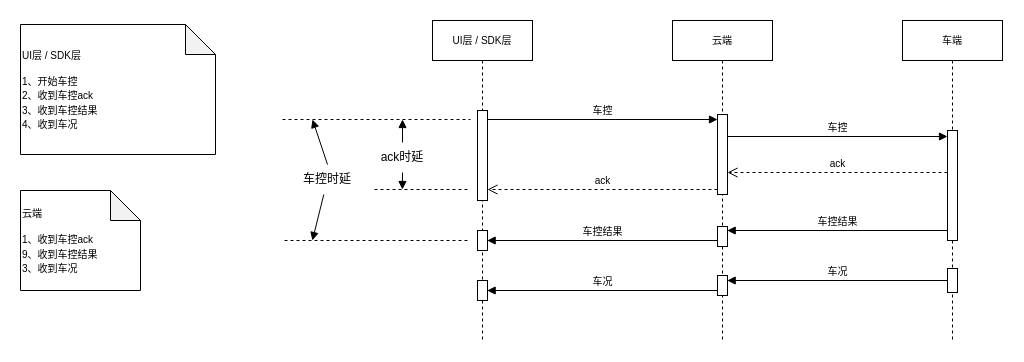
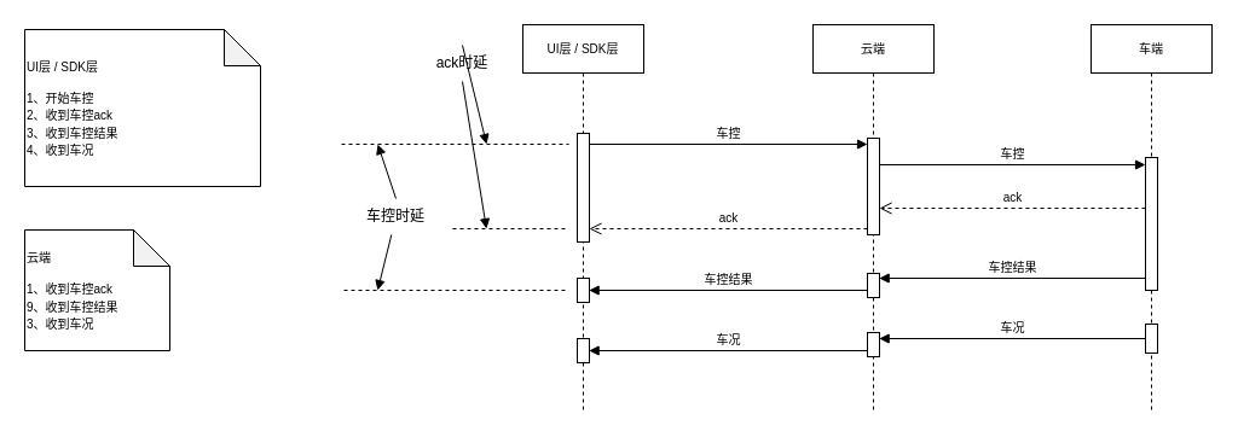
  <mxCell id="0" />
  <mxCell id="1" parent="0" />
  <mxCell id="2" value="&lt;span style=&quot;font-size: 10px;&quot;&gt;UI层 / SDK层&lt;/span&gt;" style="shape=umlLifeline;perimeter=lifelinePerimeter;whiteSpace=wrap;html=1;container=1;dropTarget=0;collapsible=0;recursiveResize=0;outlineConnect=0;portConstraint=eastwest;newEdgeStyle={&quot;curved&quot;:0,&quot;rounded&quot;:0};" parent="1" vertex="1"><mxGeometry x="432" y="20" width="100" height="320" as="geometry" /></mxCell>
  <mxCell id="3" value="" style="html=1;points=[[0,0,0,0,5],[0,1,0,0,-5],[1,0,0,0,5],[1,1,0,0,-5]];perimeter=orthogonalPerimeter;outlineConnect=0;targetShapes=umlLifeline;portConstraint=eastwest;newEdgeStyle={&quot;curved&quot;:0,&quot;rounded&quot;:0};" parent="2" vertex="1"><mxGeometry x="45" y="90" width="10" height="90" as="geometry" /></mxCell>
  <mxCell id="4" value="" style="html=1;points=[[0,0,0,0,5],[0,1,0,0,-5],[1,0,0,0,5],[1,1,0,0,-5]];perimeter=orthogonalPerimeter;outlineConnect=0;targetShapes=umlLifeline;portConstraint=eastwest;newEdgeStyle={&quot;curved&quot;:0,&quot;rounded&quot;:0};" parent="2" vertex="1"><mxGeometry x="45" y="210" width="10" height="20" as="geometry" /></mxCell>
  <mxCell id="5" value="&lt;span style=&quot;font-size: 10px;&quot;&gt;云端&lt;/span&gt;" style="shape=umlLifeline;perimeter=lifelinePerimeter;whiteSpace=wrap;html=1;container=1;dropTarget=0;collapsible=0;recursiveResize=0;outlineConnect=0;portConstraint=eastwest;newEdgeStyle={&quot;curved&quot;:0,&quot;rounded&quot;:0};" parent="1" vertex="1"><mxGeometry x="672" y="20" width="100" height="320" as="geometry" /></mxCell>
  <mxCell id="6" value="" style="html=1;points=[[0,0,0,0,5],[0,1,0,0,-5],[1,0,0,0,5],[1,1,0,0,-5]];perimeter=orthogonalPerimeter;outlineConnect=0;targetShapes=umlLifeline;portConstraint=eastwest;newEdgeStyle={&quot;curved&quot;:0,&quot;rounded&quot;:0};" parent="5" vertex="1"><mxGeometry x="45" y="94" width="10" height="80" as="geometry" /></mxCell>
  <mxCell id="7" value="" style="html=1;points=[[0,0,0,0,5],[0,1,0,0,-5],[1,0,0,0,5],[1,1,0,0,-5]];perimeter=orthogonalPerimeter;outlineConnect=0;targetShapes=umlLifeline;portConstraint=eastwest;newEdgeStyle={&quot;curved&quot;:0,&quot;rounded&quot;:0};" parent="5" vertex="1"><mxGeometry x="45" y="206" width="10" height="20" as="geometry" /></mxCell>
  <mxCell id="8" value="&lt;span style=&quot;font-size: 10px;&quot;&gt;车端&lt;/span&gt;" style="shape=umlLifeline;perimeter=lifelinePerimeter;whiteSpace=wrap;html=1;container=1;dropTarget=0;collapsible=0;recursiveResize=0;outlineConnect=0;portConstraint=eastwest;newEdgeStyle={&quot;curved&quot;:0,&quot;rounded&quot;:0};" parent="1" vertex="1"><mxGeometry x="902" y="20" width="100" height="320" as="geometry" /></mxCell>
  <mxCell id="9" value="" style="html=1;points=[[0,0,0,0,5],[0,1,0,0,-5],[1,0,0,0,5],[1,1,0,0,-5]];perimeter=orthogonalPerimeter;outlineConnect=0;targetShapes=umlLifeline;portConstraint=eastwest;newEdgeStyle={&quot;curved&quot;:0,&quot;rounded&quot;:0};" parent="8" vertex="1"><mxGeometry x="45" y="110" width="10" height="110" as="geometry" /></mxCell>
  <mxCell id="10" value="&lt;font style=&quot;font-size: 10px;&quot;&gt;车控&lt;/font&gt;" style="html=1;verticalAlign=bottom;endArrow=block;curved=0;rounded=0;entryX=0;entryY=0;entryDx=0;entryDy=5;" parent="8" source="6" edge="1"><mxGeometry relative="1" as="geometry"><mxPoint x="-166" y="116" as="sourcePoint" /><mxPoint x="45" y="116" as="targetPoint" /></mxGeometry></mxCell>
  <mxCell id="11" value="" style="html=1;points=[[0,0,0,0,5],[0,1,0,0,-5],[1,0,0,0,5],[1,1,0,0,-5]];perimeter=orthogonalPerimeter;outlineConnect=0;targetShapes=umlLifeline;portConstraint=eastwest;newEdgeStyle={&quot;curved&quot;:0,&quot;rounded&quot;:0};" parent="8" vertex="1"><mxGeometry x="45" y="248" width="10" height="24" as="geometry" /></mxCell>
  <mxCell id="12" value="&lt;font style=&quot;font-size: 10px;&quot;&gt;车控&lt;/font&gt;" style="html=1;verticalAlign=bottom;endArrow=block;curved=0;rounded=0;entryX=0;entryY=0;entryDx=0;entryDy=5;" parent="1" source="3" target="6" edge="1"><mxGeometry relative="1" as="geometry"><mxPoint x="492" y="119" as="sourcePoint" /></mxGeometry></mxCell>
  <mxCell id="13" value="&lt;font style=&quot;font-size: 10px;&quot;&gt;ack&lt;/font&gt;" style="html=1;verticalAlign=bottom;endArrow=open;dashed=1;endSize=8;curved=0;rounded=0;exitX=0;exitY=1;exitDx=0;exitDy=-5;exitPerimeter=0;" parent="1" source="6" edge="1"><mxGeometry relative="1" as="geometry"><mxPoint x="487" y="189" as="targetPoint" /><mxPoint x="712" y="189" as="sourcePoint" /></mxGeometry></mxCell>
  <mxCell id="14" value="&lt;font style=&quot;font-size: 10px;&quot;&gt;ack&lt;/font&gt;" style="html=1;verticalAlign=bottom;endArrow=open;dashed=1;endSize=8;curved=0;rounded=0;exitX=0;exitY=1;exitDx=0;exitDy=-5;" parent="1" target="6" edge="1"><mxGeometry relative="1" as="geometry"><mxPoint x="732" y="172" as="targetPoint" /><mxPoint x="947" y="172" as="sourcePoint" /></mxGeometry></mxCell>
  <mxCell id="15" value="&lt;font style=&quot;font-size: 10px;&quot;&gt;车控结果&lt;/font&gt;" style="html=1;verticalAlign=bottom;endArrow=block;curved=0;rounded=0;" parent="1" edge="1"><mxGeometry width="80" relative="1" as="geometry"><mxPoint x="947.33" y="230" as="sourcePoint" /><mxPoint x="726.667" y="230" as="targetPoint" /></mxGeometry></mxCell>
  <mxCell id="16" value="&lt;font style=&quot;font-size: 10px;&quot;&gt;车控结果&lt;/font&gt;" style="html=1;verticalAlign=bottom;endArrow=block;curved=0;rounded=0;" parent="1" edge="1"><mxGeometry width="80" relative="1" as="geometry"><mxPoint x="717.33" y="240" as="sourcePoint" /><mxPoint x="486.667" y="240" as="targetPoint" /></mxGeometry></mxCell>
  <mxCell id="17" value="" style="html=1;points=[[0,0,0,0,5],[0,1,0,0,-5],[1,0,0,0,5],[1,1,0,0,-5]];perimeter=orthogonalPerimeter;outlineConnect=0;targetShapes=umlLifeline;portConstraint=eastwest;newEdgeStyle={&quot;curved&quot;:0,&quot;rounded&quot;:0};" parent="1" vertex="1"><mxGeometry x="717" y="275" width="10" height="20" as="geometry" /></mxCell>
  <mxCell id="18" value="&lt;span style=&quot;font-size: 10px;&quot;&gt;车况&lt;/span&gt;" style="html=1;verticalAlign=bottom;endArrow=block;curved=0;rounded=0;" parent="1" edge="1"><mxGeometry width="80" relative="1" as="geometry"><mxPoint x="947.33" y="280" as="sourcePoint" /><mxPoint x="726.667" y="280" as="targetPoint" /></mxGeometry></mxCell>
  <mxCell id="19" value="&lt;font style=&quot;font-size: 10px;&quot;&gt;车况&lt;/font&gt;" style="html=1;verticalAlign=bottom;endArrow=block;curved=0;rounded=0;" parent="1" edge="1"><mxGeometry width="80" relative="1" as="geometry"><mxPoint x="717.33" y="290" as="sourcePoint" /><mxPoint x="486.667" y="290" as="targetPoint" /></mxGeometry></mxCell>
  <mxCell id="20" value="" style="html=1;points=[[0,0,0,0,5],[0,1,0,0,-5],[1,0,0,0,5],[1,1,0,0,-5]];perimeter=orthogonalPerimeter;outlineConnect=0;targetShapes=umlLifeline;portConstraint=eastwest;newEdgeStyle={&quot;curved&quot;:0,&quot;rounded&quot;:0};" parent="1" vertex="1"><mxGeometry x="477" y="280" width="10" height="20" as="geometry" /></mxCell>
  <mxCell id="21" value="" style="line;strokeWidth=1;rotatable=0;dashed=1;labelPosition=right;align=left;verticalAlign=middle;spacingTop=0;spacingLeft=6;points=[];portConstraint=eastwest;" parent="1" vertex="1"><mxGeometry x="374" y="184" width="96" height="10" as="geometry" /></mxCell>
  <mxCell id="22" value="" style="html=1;verticalAlign=bottom;endArrow=block;curved=0;rounded=0;exitX=0.5;exitY=0;exitDx=0;exitDy=0;" parent="1" source="24" edge="1"><mxGeometry width="80" relative="1" as="geometry"><mxPoint x="402" y="140" as="sourcePoint" /><mxPoint x="402" y="119" as="targetPoint" /></mxGeometry></mxCell>
  <mxCell id="23" value="" style="html=1;verticalAlign=bottom;endArrow=block;curved=0;rounded=0;exitX=0.5;exitY=1;exitDx=0;exitDy=0;" parent="1" source="24" edge="1"><mxGeometry width="80" relative="1" as="geometry"><mxPoint x="401.9" y="169" as="sourcePoint" /><mxPoint x="401.9" y="189" as="targetPoint" /></mxGeometry></mxCell>
- <mxCell id="24" value="ack时延" style="text;html=1;align=center;verticalAlign=middle;whiteSpace=wrap;rounded=0;" parent="1" vertex="1"><mxGeometry x="372" y="142" width="60" height="30" as="geometry" /></mxCell>
+ <mxCell id="24" value="ack时延" style="text;html=1;align=center;verticalAlign=middle;whiteSpace=wrap;rounded=0;" parent="1" vertex="1"><mxGeometry x="352" y="37" width="60" height="30" as="geometry" /></mxCell>
  <mxCell id="25" value="" style="line;strokeWidth=1;rotatable=0;dashed=1;labelPosition=right;align=left;verticalAlign=middle;spacingTop=0;spacingLeft=6;points=[];portConstraint=eastwest;" parent="1" vertex="1"><mxGeometry x="282" y="114" width="188" height="10" as="geometry" /></mxCell>
  <mxCell id="26" value="" style="line;strokeWidth=1;rotatable=0;dashed=1;labelPosition=right;align=left;verticalAlign=middle;spacingTop=0;spacingLeft=6;points=[];portConstraint=eastwest;" parent="1" vertex="1"><mxGeometry x="284" y="235" width="186" height="10" as="geometry" /></mxCell>
  <mxCell id="27" value="" style="html=1;verticalAlign=bottom;endArrow=block;curved=0;rounded=0;exitX=0.5;exitY=0;exitDx=0;exitDy=0;" parent="1" source="29" edge="1"><mxGeometry width="80" relative="1" as="geometry"><mxPoint x="312" y="140" as="sourcePoint" /><mxPoint x="312" y="119" as="targetPoint" /></mxGeometry></mxCell>
  <mxCell id="28" value="" style="html=1;verticalAlign=bottom;endArrow=block;curved=0;rounded=0;" parent="1" source="29" edge="1"><mxGeometry width="80" relative="1" as="geometry"><mxPoint x="311.9" y="220" as="sourcePoint" /><mxPoint x="311.9" y="240" as="targetPoint" /></mxGeometry></mxCell>
  <mxCell id="29" value="车控时延" style="text;html=1;align=center;verticalAlign=middle;whiteSpace=wrap;rounded=0;" parent="1" vertex="1"><mxGeometry x="297" y="164" width="60" height="30" as="geometry" /></mxCell>
  <mxCell id="30" value="&lt;div&gt;&lt;font style=&quot;font-size: 10px;&quot;&gt;UI层 / SDK层&lt;/font&gt;&lt;/div&gt;&lt;font style=&quot;font-size: 10px;&quot;&gt;&lt;div&gt;&lt;font style=&quot;font-size: 10px;&quot;&gt;&lt;br&gt;&lt;/font&gt;&lt;/div&gt;1、开始车控&lt;/font&gt;&lt;div style=&quot;&quot;&gt;&lt;font style=&quot;font-size: 10px;&quot;&gt;2、收到车控ack&lt;/font&gt;&lt;/div&gt;&lt;div style=&quot;&quot;&gt;&lt;font style=&quot;font-size: 10px;&quot;&gt;3、收到车控结果&lt;/font&gt;&lt;/div&gt;&lt;div style=&quot;&quot;&gt;&lt;font style=&quot;font-size: 10px;&quot;&gt;4、收到车况&lt;/font&gt;&lt;/div&gt;" style="shape=note;whiteSpace=wrap;html=1;backgroundOutline=1;darkOpacity=0.05;align=left;" parent="1" vertex="1"><mxGeometry x="20" y="24" width="195" height="130" as="geometry" /></mxCell>
  <mxCell id="31" value="&lt;div&gt;&lt;font style=&quot;font-size: 10px;&quot;&gt;云端&lt;/font&gt;&lt;/div&gt;&lt;font style=&quot;font-size: 10px;&quot;&gt;&lt;div&gt;&lt;font style=&quot;font-size: 10px;&quot;&gt;&lt;br&gt;&lt;/font&gt;&lt;/div&gt;1、&lt;/font&gt;&lt;span style=&quot;background-color: transparent; color: light-dark(rgb(0, 0, 0), rgb(255, 255, 255)); font-size: 10px;&quot;&gt;收到车控ack&lt;/span&gt;&lt;div style=&quot;&quot;&gt;&lt;font style=&quot;font-size: 10px;&quot;&gt;9、收到车控结果&lt;/font&gt;&lt;/div&gt;&lt;div style=&quot;&quot;&gt;&lt;font style=&quot;font-size: 10px;&quot;&gt;3、收到车况&lt;/font&gt;&lt;/div&gt;" style="shape=note;whiteSpace=wrap;html=1;backgroundOutline=1;darkOpacity=0.05;align=left;" parent="1" vertex="1"><mxGeometry x="20" y="190" width="120" height="100" as="geometry" /></mxCell>
